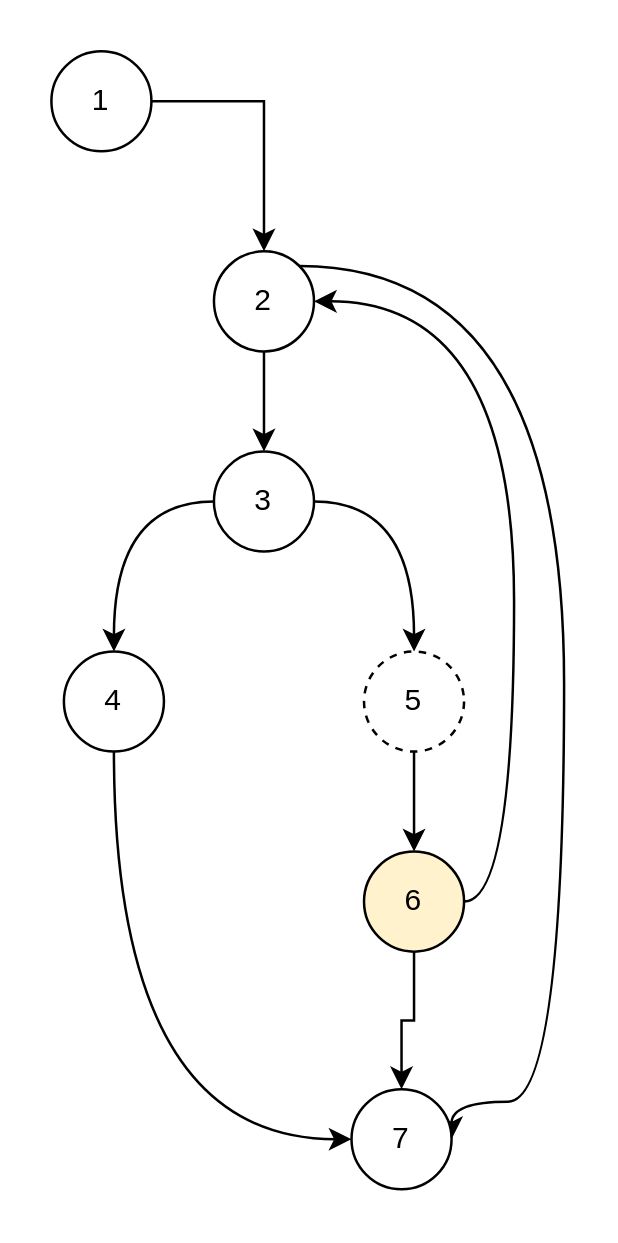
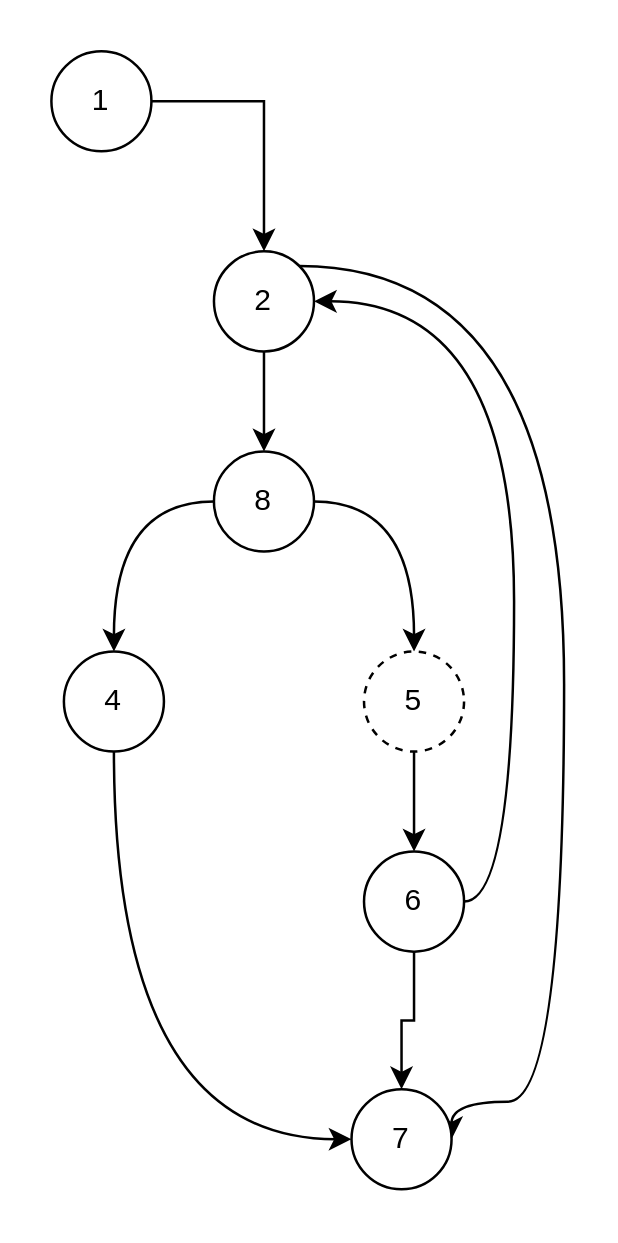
  <mxCell id="0" />
  <mxCell id="1" parent="0" />
  <mxCell id="2" style="edgeStyle=orthogonalEdgeStyle;rounded=0;orthogonalLoop=1;jettySize=auto;html=1;entryX=0.5;entryY=0;entryDx=0;entryDy=0;" edge="1" parent="1" source="4" target="6"><mxGeometry relative="1" as="geometry" /></mxCell>
  <mxCell id="3" style="edgeStyle=orthogonalEdgeStyle;orthogonalLoop=1;jettySize=auto;html=1;entryX=1;entryY=0.5;entryDx=0;entryDy=0;curved=1;exitX=1;exitY=0;exitDx=0;exitDy=0;" edge="1" parent="1" source="6" target="17"><mxGeometry relative="1" as="geometry"><Array as="points"><mxPoint x="225" y="106" /><mxPoint x="225" y="440" /></Array></mxGeometry></mxCell>
  <mxCell id="4" value="1" style="ellipse;whiteSpace=wrap;html=1;aspect=fixed;" vertex="1" parent="1"><mxGeometry x="20" y="20" width="40" height="40" as="geometry" /></mxCell>
  <mxCell id="5" style="edgeStyle=orthogonalEdgeStyle;rounded=0;orthogonalLoop=1;jettySize=auto;html=1;entryX=0.5;entryY=0;entryDx=0;entryDy=0;" edge="1" parent="1" source="6" target="9"><mxGeometry relative="1" as="geometry" /></mxCell>
  <mxCell id="6" value="2" style="ellipse;whiteSpace=wrap;html=1;aspect=fixed;" vertex="1" parent="1"><mxGeometry x="85" y="100" width="40" height="40" as="geometry" /></mxCell>
  <mxCell id="7" style="edgeStyle=orthogonalEdgeStyle;orthogonalLoop=1;jettySize=auto;html=1;entryX=0.5;entryY=0;entryDx=0;entryDy=0;curved=1;" edge="1" parent="1" source="9" target="11"><mxGeometry relative="1" as="geometry" /></mxCell>
  <mxCell id="8" style="edgeStyle=orthogonalEdgeStyle;orthogonalLoop=1;jettySize=auto;html=1;exitX=1;exitY=0.5;exitDx=0;exitDy=0;entryX=0.5;entryY=0;entryDx=0;entryDy=0;curved=1;" edge="1" parent="1" source="9" target="13"><mxGeometry relative="1" as="geometry" /></mxCell>
- <mxCell id="9" value="3" style="ellipse;whiteSpace=wrap;html=1;aspect=fixed;" vertex="1" parent="1"><mxGeometry x="85" y="180" width="40" height="40" as="geometry" /></mxCell>
+ <mxCell id="9" value="8" style="ellipse;whiteSpace=wrap;html=1;aspect=fixed;" vertex="1" parent="1"><mxGeometry x="85" y="180" width="40" height="40" as="geometry" /></mxCell>
  <mxCell id="10" style="edgeStyle=orthogonalEdgeStyle;curved=1;orthogonalLoop=1;jettySize=auto;html=1;entryX=0;entryY=0.5;entryDx=0;entryDy=0;strokeColor=#000000;exitX=0.5;exitY=1;exitDx=0;exitDy=0;" edge="1" parent="1" source="11" target="17"><mxGeometry relative="1" as="geometry" /></mxCell>
  <mxCell id="11" value="4" style="ellipse;whiteSpace=wrap;html=1;aspect=fixed;" vertex="1" parent="1"><mxGeometry x="25" y="260" width="40" height="40" as="geometry" /></mxCell>
  <mxCell id="12" style="edgeStyle=orthogonalEdgeStyle;rounded=0;orthogonalLoop=1;jettySize=auto;html=1;entryX=0.5;entryY=0;entryDx=0;entryDy=0;" edge="1" parent="1" source="13" target="16"><mxGeometry relative="1" as="geometry" /></mxCell>
  <mxCell id="13" value="5" style="ellipse;whiteSpace=wrap;html=1;aspect=fixed;dashed=1;" vertex="1" parent="1"><mxGeometry x="145" y="260" width="40" height="40" as="geometry" /></mxCell>
  <mxCell id="14" style="edgeStyle=orthogonalEdgeStyle;rounded=0;orthogonalLoop=1;jettySize=auto;html=1;entryX=0.5;entryY=0;entryDx=0;entryDy=0;" edge="1" parent="1" source="16" target="17"><mxGeometry relative="1" as="geometry"><mxPoint x="165" y="410" as="targetPoint" /></mxGeometry></mxCell>
  <mxCell id="15" style="edgeStyle=orthogonalEdgeStyle;orthogonalLoop=1;jettySize=auto;html=1;entryX=1;entryY=0.5;entryDx=0;entryDy=0;curved=1;" edge="1" parent="1" source="16" target="6"><mxGeometry relative="1" as="geometry"><Array as="points"><mxPoint x="205" y="360" /><mxPoint x="205" y="120" /></Array></mxGeometry></mxCell>
- <mxCell id="16" value="6" style="ellipse;whiteSpace=wrap;html=1;aspect=fixed;fillColor=#fff2cc;" vertex="1" parent="1"><mxGeometry x="145" y="340" width="40" height="40" as="geometry" /></mxCell>
+ <mxCell id="16" value="6" style="ellipse;whiteSpace=wrap;html=1;aspect=fixed;" vertex="1" parent="1"><mxGeometry x="145" y="340" width="40" height="40" as="geometry" /></mxCell>
  <mxCell id="17" value="7" style="ellipse;whiteSpace=wrap;html=1;aspect=fixed;" vertex="1" parent="1"><mxGeometry x="140" y="435" width="40" height="40" as="geometry" /></mxCell>
